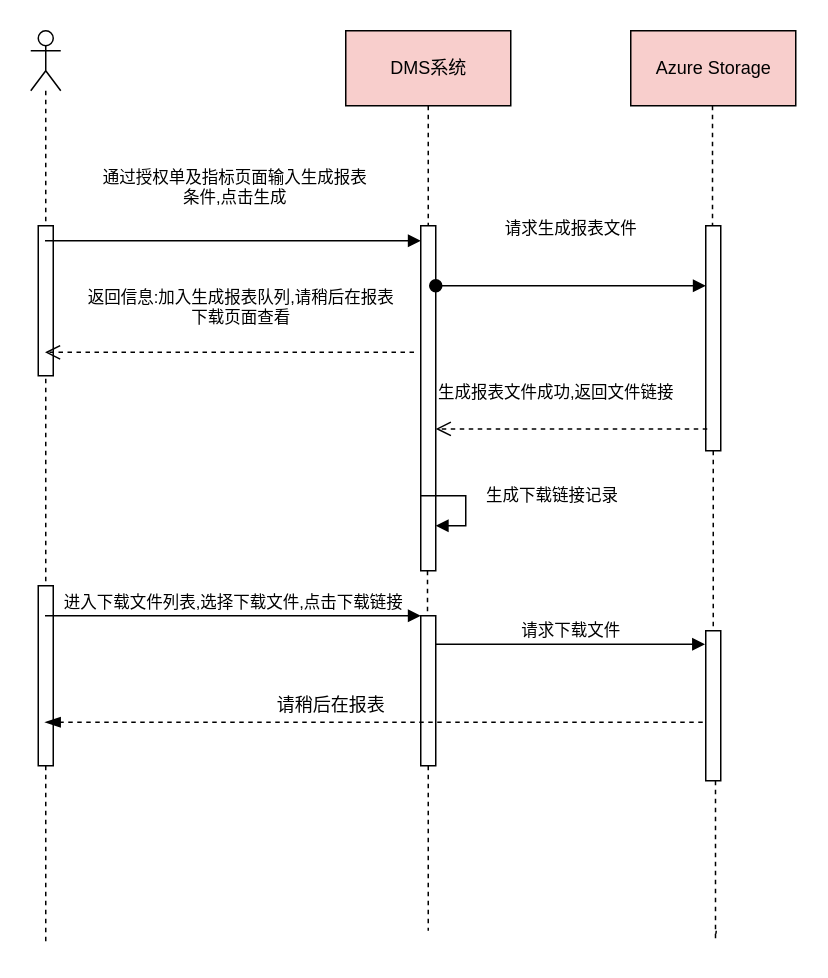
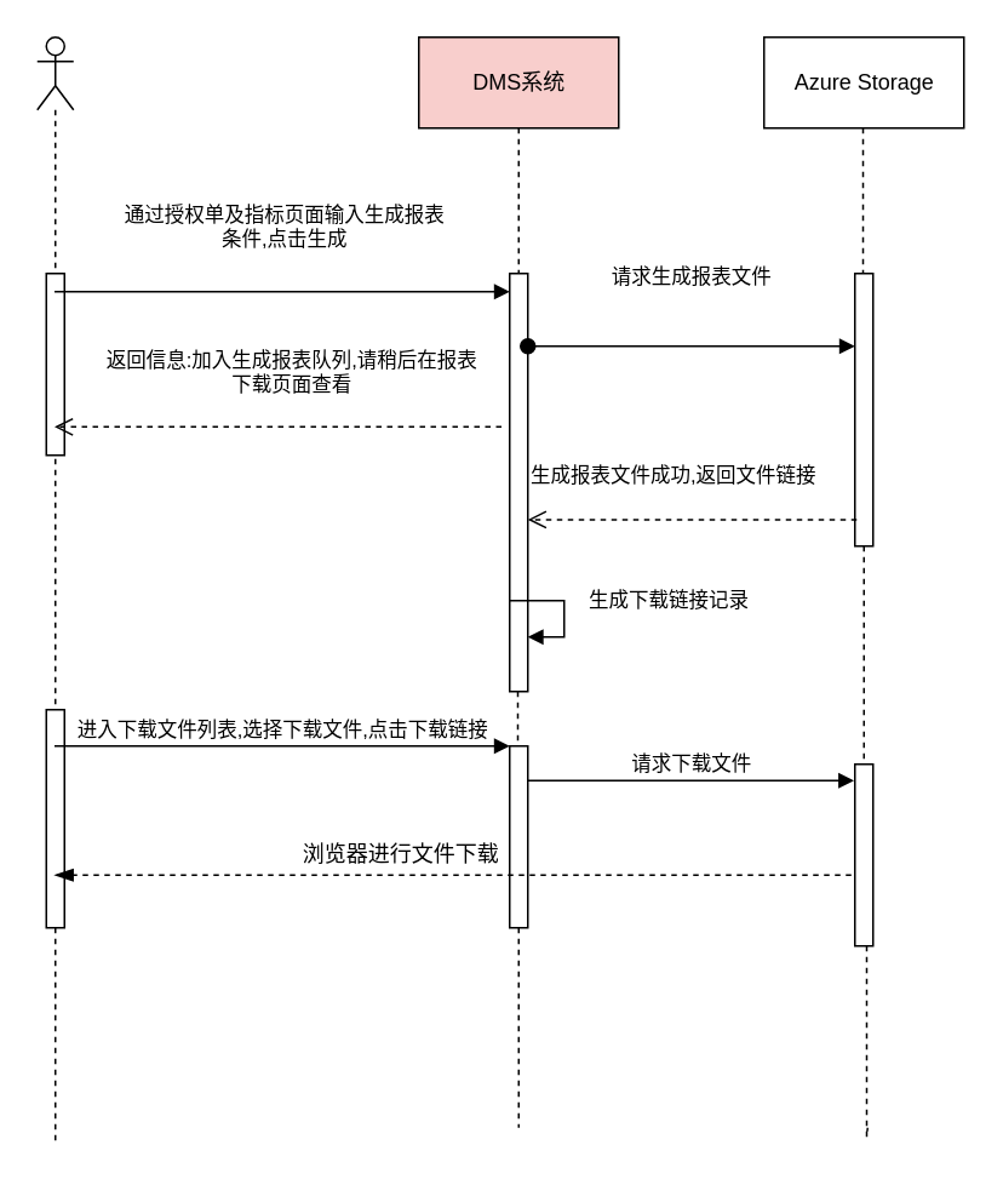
  <mxCell id="0" />
  <mxCell id="1" parent="0" />
  <mxCell id="2" value="" style="shape=umlLifeline;participant=umlActor;perimeter=lifelinePerimeter;whiteSpace=wrap;html=1;container=1;collapsible=0;recursiveResize=0;verticalAlign=top;spacingTop=36;outlineConnect=0;" vertex="1" parent="1"><mxGeometry x="20" y="20" width="20" height="610" as="geometry" /></mxCell>
  <mxCell id="3" value="" style="html=1;points=[];perimeter=orthogonalPerimeter;" vertex="1" parent="2"><mxGeometry x="5" y="130" width="10" height="100" as="geometry" /></mxCell>
  <mxCell id="4" value="" style="html=1;points=[];perimeter=orthogonalPerimeter;" vertex="1" parent="2"><mxGeometry x="5" y="370" width="10" height="120" as="geometry" /></mxCell>
  <mxCell id="5" style="edgeStyle=orthogonalEdgeStyle;rounded=0;orthogonalLoop=1;jettySize=auto;html=1;dashed=1;endArrow=none;endFill=0;startArrow=none;exitX=0.45;exitY=1;exitDx=0;exitDy=0;exitPerimeter=0;" edge="1" parent="1" source="10"><mxGeometry relative="1" as="geometry"><mxPoint x="280" y="490" as="targetPoint" /><mxPoint x="285" y="400" as="sourcePoint" /><Array as="points"><mxPoint x="285" y="490" /></Array></mxGeometry></mxCell>
  <mxCell id="6" value="DMS系统" style="html=1;fillColor=#f8cecc;" vertex="1" parent="1"><mxGeometry x="230" y="20" width="110" height="50" as="geometry" /></mxCell>
- <mxCell id="7" value="Azure Storage" style="html=1;fillColor=#f8cecc;" vertex="1" parent="1"><mxGeometry x="420" y="20" width="110" height="50" as="geometry" /></mxCell>
+ <mxCell id="7" value="Azure Storage" style="html=1;" vertex="1" parent="1"><mxGeometry x="420" y="20" width="110" height="50" as="geometry" /></mxCell>
  <mxCell id="8" style="edgeStyle=orthogonalEdgeStyle;rounded=0;orthogonalLoop=1;jettySize=auto;html=1;exitX=0.5;exitY=1;exitDx=0;exitDy=0;dashed=1;endArrow=none;endFill=0;startArrow=none;" edge="1" parent="1" source="14"><mxGeometry relative="1" as="geometry"><mxPoint x="475" y="490" as="targetPoint" /><mxPoint x="474.5" y="70" as="sourcePoint" /></mxGeometry></mxCell>
  <mxCell id="9" value="通过授权单及指标页面输入生成报表&lt;br&gt;条件,点击生成" style="html=1;verticalAlign=bottom;startArrow=none;endArrow=block;startSize=8;rounded=0;startFill=0;" edge="1" target="10" parent="1" source="2"><mxGeometry x="0.003" y="20" relative="1" as="geometry"><mxPoint x="50" y="150" as="sourcePoint" /><Array as="points"><mxPoint x="130" y="160" /><mxPoint x="200" y="160" /></Array><mxPoint as="offset" /></mxGeometry></mxCell>
  <mxCell id="10" value="" style="html=1;points=[];perimeter=orthogonalPerimeter;" vertex="1" parent="1"><mxGeometry x="280" y="150" width="10" height="230" as="geometry" /></mxCell>
  <mxCell id="11" value="" style="edgeStyle=orthogonalEdgeStyle;rounded=0;orthogonalLoop=1;jettySize=auto;html=1;exitX=0.5;exitY=1;exitDx=0;exitDy=0;dashed=1;endArrow=none;endFill=0;" edge="1" parent="1" source="6" target="10"><mxGeometry relative="1" as="geometry"><mxPoint x="235" y="440" as="targetPoint" /><mxPoint x="235" y="70" as="sourcePoint" /></mxGeometry></mxCell>
  <mxCell id="12" value="返回信息:加入生成报表队列,请稍后在报表&lt;br&gt;下载页面查看" style="html=1;verticalAlign=bottom;endArrow=open;dashed=1;endSize=8;rounded=0;exitX=-0.45;exitY=0.367;exitDx=0;exitDy=0;exitPerimeter=0;" edge="1" parent="1" source="10" target="2"><mxGeometry x="-0.06" y="-14" relative="1" as="geometry"><mxPoint x="280" y="220" as="sourcePoint" /><mxPoint x="200" y="220" as="targetPoint" /><Array as="points" /><mxPoint as="offset" /></mxGeometry></mxCell>
  <mxCell id="13" value="请求生成报表文件" style="html=1;verticalAlign=bottom;startArrow=oval;startFill=1;endArrow=block;startSize=8;rounded=0;" edge="1" parent="1"><mxGeometry x="-0.005" y="29" width="60" relative="1" as="geometry"><mxPoint x="290" y="190" as="sourcePoint" /><mxPoint x="470" y="190" as="targetPoint" /><mxPoint as="offset" /></mxGeometry></mxCell>
  <mxCell id="14" value="" style="html=1;points=[];perimeter=orthogonalPerimeter;" vertex="1" parent="1"><mxGeometry x="470" y="150" width="10" height="150" as="geometry" /></mxCell>
  <mxCell id="15" value="" style="edgeStyle=orthogonalEdgeStyle;rounded=0;orthogonalLoop=1;jettySize=auto;html=1;exitX=0.5;exitY=1;exitDx=0;exitDy=0;dashed=1;endArrow=none;endFill=0;" edge="1" parent="1" target="14"><mxGeometry relative="1" as="geometry"><mxPoint x="474.5" y="440" as="targetPoint" /><mxPoint x="474.5" y="70" as="sourcePoint" /></mxGeometry></mxCell>
  <mxCell id="16" value="生成报表文件成功,返回文件链接" style="html=1;verticalAlign=bottom;endArrow=open;dashed=1;endSize=8;rounded=0;exitX=0.1;exitY=0.903;exitDx=0;exitDy=0;exitPerimeter=0;" edge="1" parent="1" source="14" target="10"><mxGeometry x="0.116" y="-15" relative="1" as="geometry"><mxPoint x="470" y="285" as="sourcePoint" /><mxPoint x="320" y="290" as="targetPoint" /><Array as="points" /><mxPoint as="offset" /></mxGeometry></mxCell>
  <mxCell id="17" value="生成下载链接记录&lt;br&gt;" style="edgeStyle=orthogonalEdgeStyle;html=1;align=left;spacingLeft=2;endArrow=block;rounded=0;entryX=1;entryY=0;" edge="1" parent="1"><mxGeometry x="-0.143" y="10" relative="1" as="geometry"><mxPoint x="280" y="330" as="sourcePoint" /><Array as="points"><mxPoint x="310" y="330" /></Array><mxPoint x="290" y="350" as="targetPoint" /><mxPoint as="offset" /></mxGeometry></mxCell>
  <mxCell id="18" value="" style="html=1;points=[];perimeter=orthogonalPerimeter;" vertex="1" parent="1"><mxGeometry x="280" y="410" width="10" height="100" as="geometry" /></mxCell>
  <mxCell id="19" value="进入下载文件列表,选择下载文件,点击下载链接" style="html=1;verticalAlign=bottom;endArrow=block;entryX=0;entryY=0;rounded=0;" edge="1" target="18" parent="1" source="2"><mxGeometry relative="1" as="geometry"><mxPoint x="210" y="430" as="sourcePoint" /></mxGeometry></mxCell>
  <mxCell id="20" value="" style="html=1;points=[];perimeter=orthogonalPerimeter;" vertex="1" parent="1"><mxGeometry x="470" y="420" width="10" height="100" as="geometry" /></mxCell>
  <mxCell id="21" value="请求下载文件" style="html=1;verticalAlign=bottom;endArrow=block;entryX=-0.05;entryY=0.09;rounded=0;entryDx=0;entryDy=0;entryPerimeter=0;" edge="1" target="20" parent="1" source="18"><mxGeometry relative="1" as="geometry"><mxPoint x="400" y="440" as="sourcePoint" /></mxGeometry></mxCell>
  <mxCell id="22" value="" style="html=1;verticalAlign=bottom;endArrow=blockThin;dashed=1;endSize=8;exitX=-0.2;exitY=0.61;rounded=0;exitDx=0;exitDy=0;exitPerimeter=0;endFill=1;" edge="1" source="20" parent="1" target="2"><mxGeometry x="-0.161" y="-45" relative="1" as="geometry"><mxPoint x="400" y="516" as="targetPoint" /><mxPoint as="offset" /></mxGeometry></mxCell>
- <mxCell id="23" value="请稍后在报表" style="text;html=1;align=center;verticalAlign=middle;resizable=0;points=[];autosize=1;strokeColor=none;fillColor=none;" vertex="1" parent="1"><mxGeometry x="155" y="455" width="130" height="30" as="geometry" /></mxCell>
+ <mxCell id="23" value="浏览器进行文件下载" style="text;html=1;align=center;verticalAlign=middle;resizable=0;points=[];autosize=1;strokeColor=none;fillColor=none;" vertex="1" parent="1"><mxGeometry x="155" y="455" width="130" height="30" as="geometry" /></mxCell>
  <mxCell id="24" value="" style="edgeStyle=orthogonalEdgeStyle;rounded=0;orthogonalLoop=1;jettySize=auto;html=1;exitX=0.65;exitY=1;exitDx=0;exitDy=0;dashed=1;endArrow=none;endFill=0;exitPerimeter=0;" edge="1" parent="1" source="20"><mxGeometry relative="1" as="geometry"><mxPoint x="477" y="620" as="targetPoint" /><mxPoint x="460" y="545" as="sourcePoint" /><Array as="points"><mxPoint x="477" y="625" /></Array></mxGeometry></mxCell>
  <mxCell id="25" value="" style="edgeStyle=orthogonalEdgeStyle;rounded=0;orthogonalLoop=1;jettySize=auto;html=1;dashed=1;endArrow=none;endFill=0;" edge="1" parent="1"><mxGeometry relative="1" as="geometry"><mxPoint x="285" y="620" as="targetPoint" /><mxPoint x="285" y="510" as="sourcePoint" /><Array as="points"><mxPoint x="285" y="595" /></Array></mxGeometry></mxCell>
